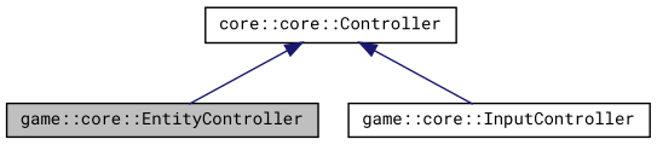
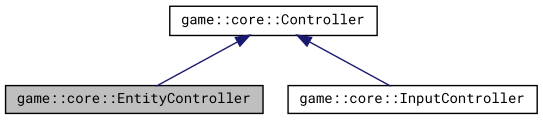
  digraph {
    fontname="Roboto Mono"
    node [color=black fillcolor=white fontname="Roboto Mono" fontsize=10 shape=record style=filled]
    edge [color=midnightblue dir=back fontname="Roboto Mono" fontsize=10 labelfontname=Helvetica labelfontsize=10 style=solid]
    n1 [fillcolor=grey75 fontcolor=black height=0.2 label="game::core::EntityController" width=0.4]
    n2 [height=0.2 label="game::core::InputController" width=0.4]
-   n3 [height=0.2 label="core::core::Controller" width=0.4]
+   n3 [height=0.2 label="game::core::Controller" width=0.4]
    n3 -> n1
    n3 -> n2
  }
